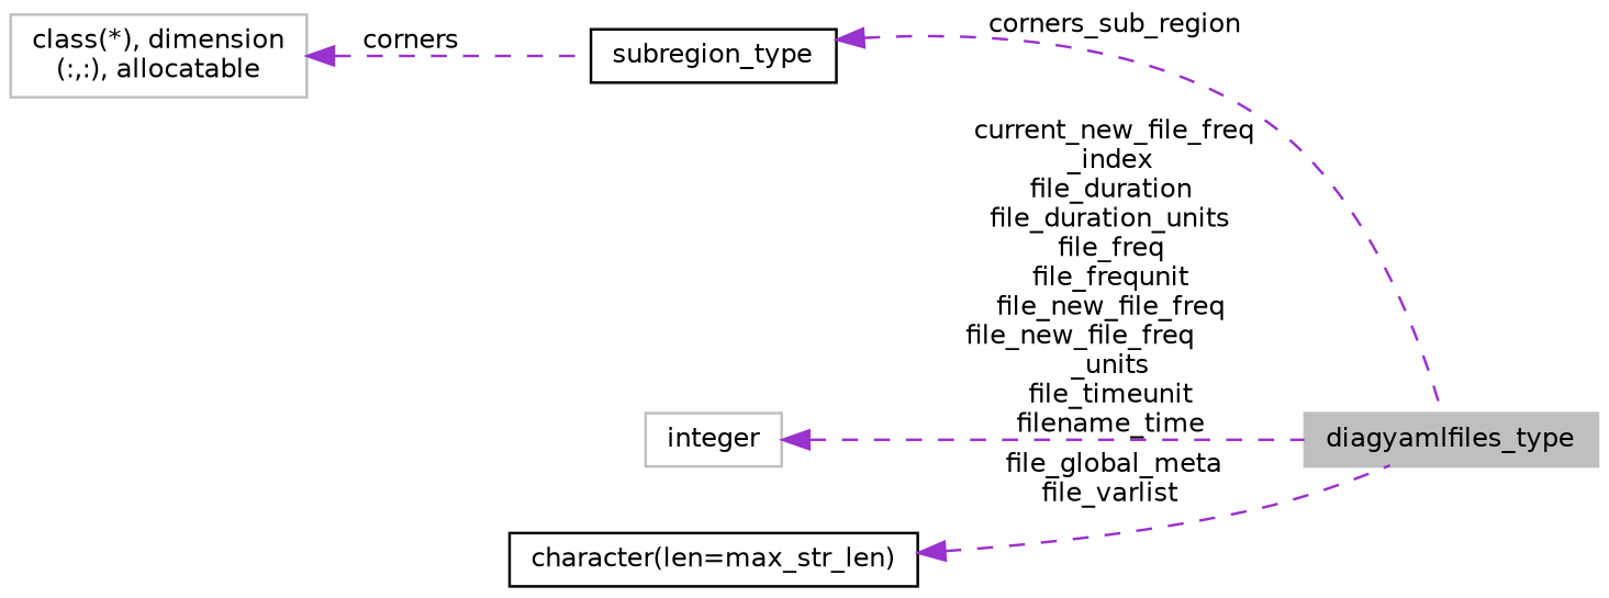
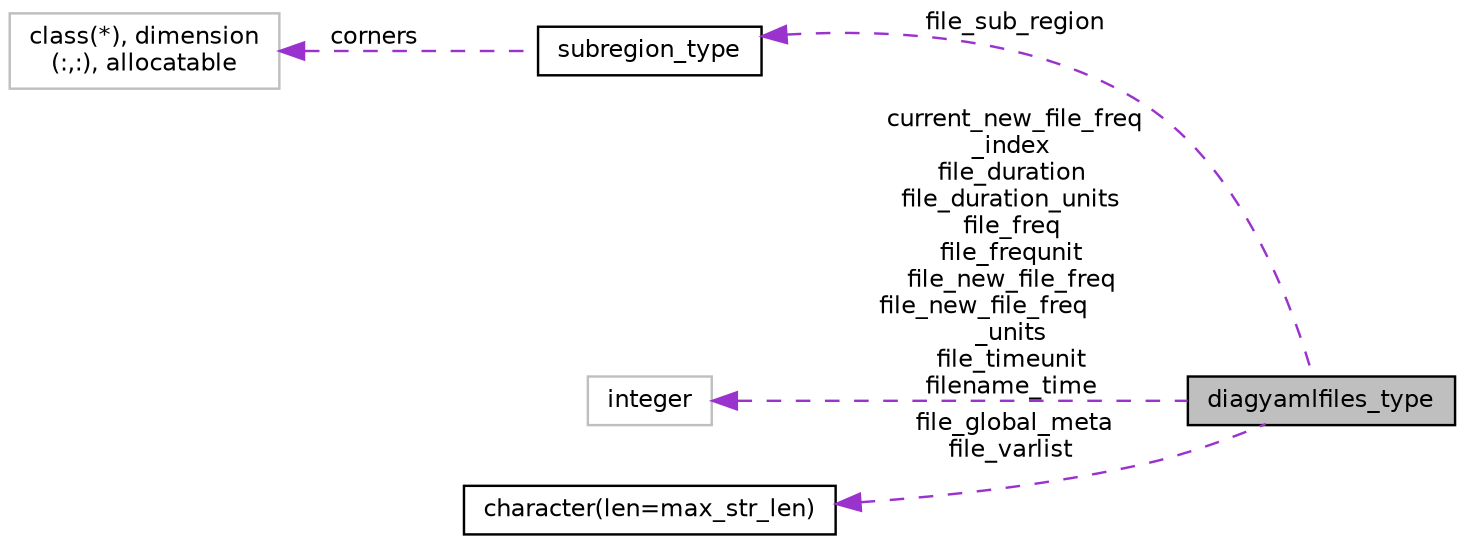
  digraph {
    rankdir=LR
    node [color=black fillcolor=white fontname=Helvetica fontsize=10 shape=record style=filled]
    edge [color=darkorchid3 dir=back fontname=Helvetica fontsize=10 labelfontname=Helvetica labelfontsize=10 style=dashed]
-   n1 [color=grey75 fillcolor=grey75 fontcolor=black height=0.2 label=diagyamlfiles_type width=0.4]
+   n1 [fillcolor=grey75 fontcolor=black height=0.2 label=diagyamlfiles_type width=0.4]
    n2 [height=0.2 label=subregion_type width=0.4]
    n3 [color=grey75 height=0.2 label="class(*), dimension\l(:,:), allocatable" width=0.4]
    n4 [color=grey75 height=0.2 label=integer width=0.4]
    n5 [height=0.2 label="character(len=max_str_len)" width=0.4]
-   n2 -> n1 [label=" corners_sub_region"]
+   n2 -> n1 [label=" file_sub_region"]
    n3 -> n2 [label=" corners"]
    n4 -> n1 [label=" current_new_file_freq\l_index\nfile_duration\nfile_duration_units\nfile_freq\nfile_frequnit\nfile_new_file_freq\nfile_new_file_freq\l_units\nfile_timeunit\nfilename_time"]
    n5 -> n1 [label=" file_global_meta\nfile_varlist"]
  }
